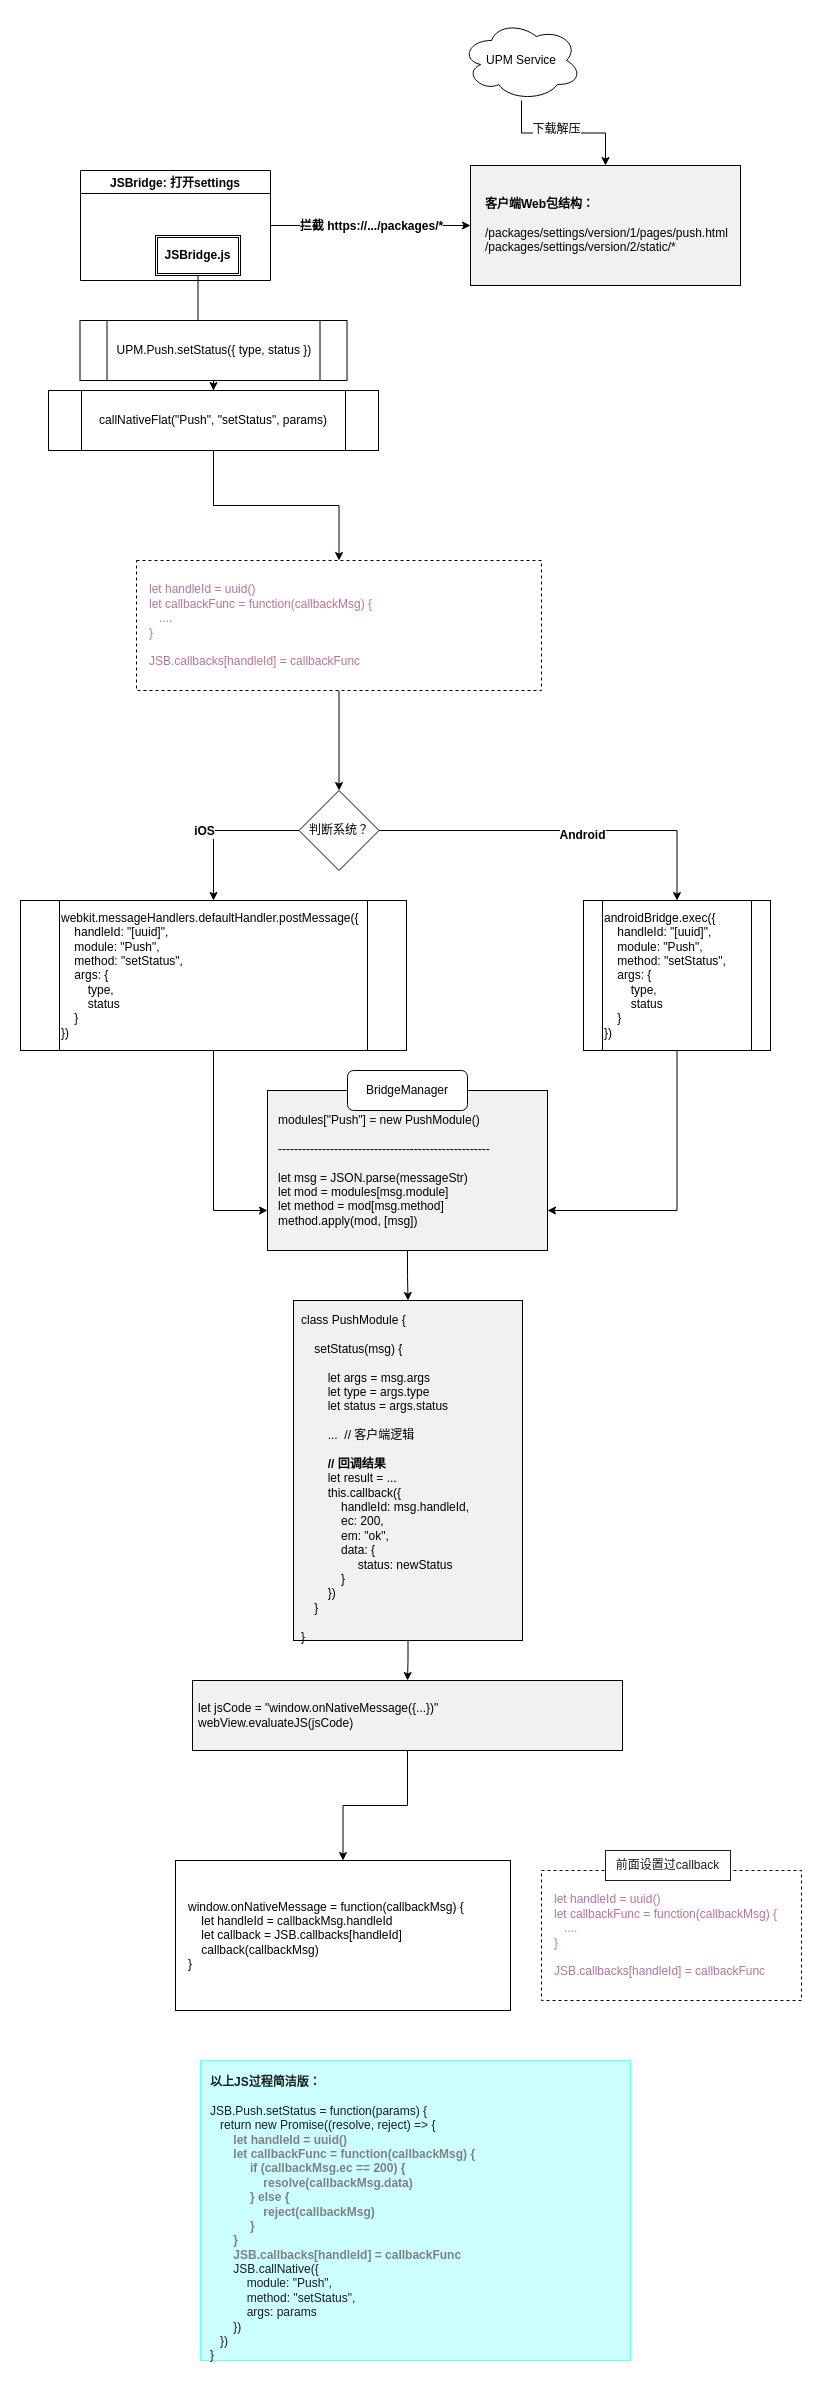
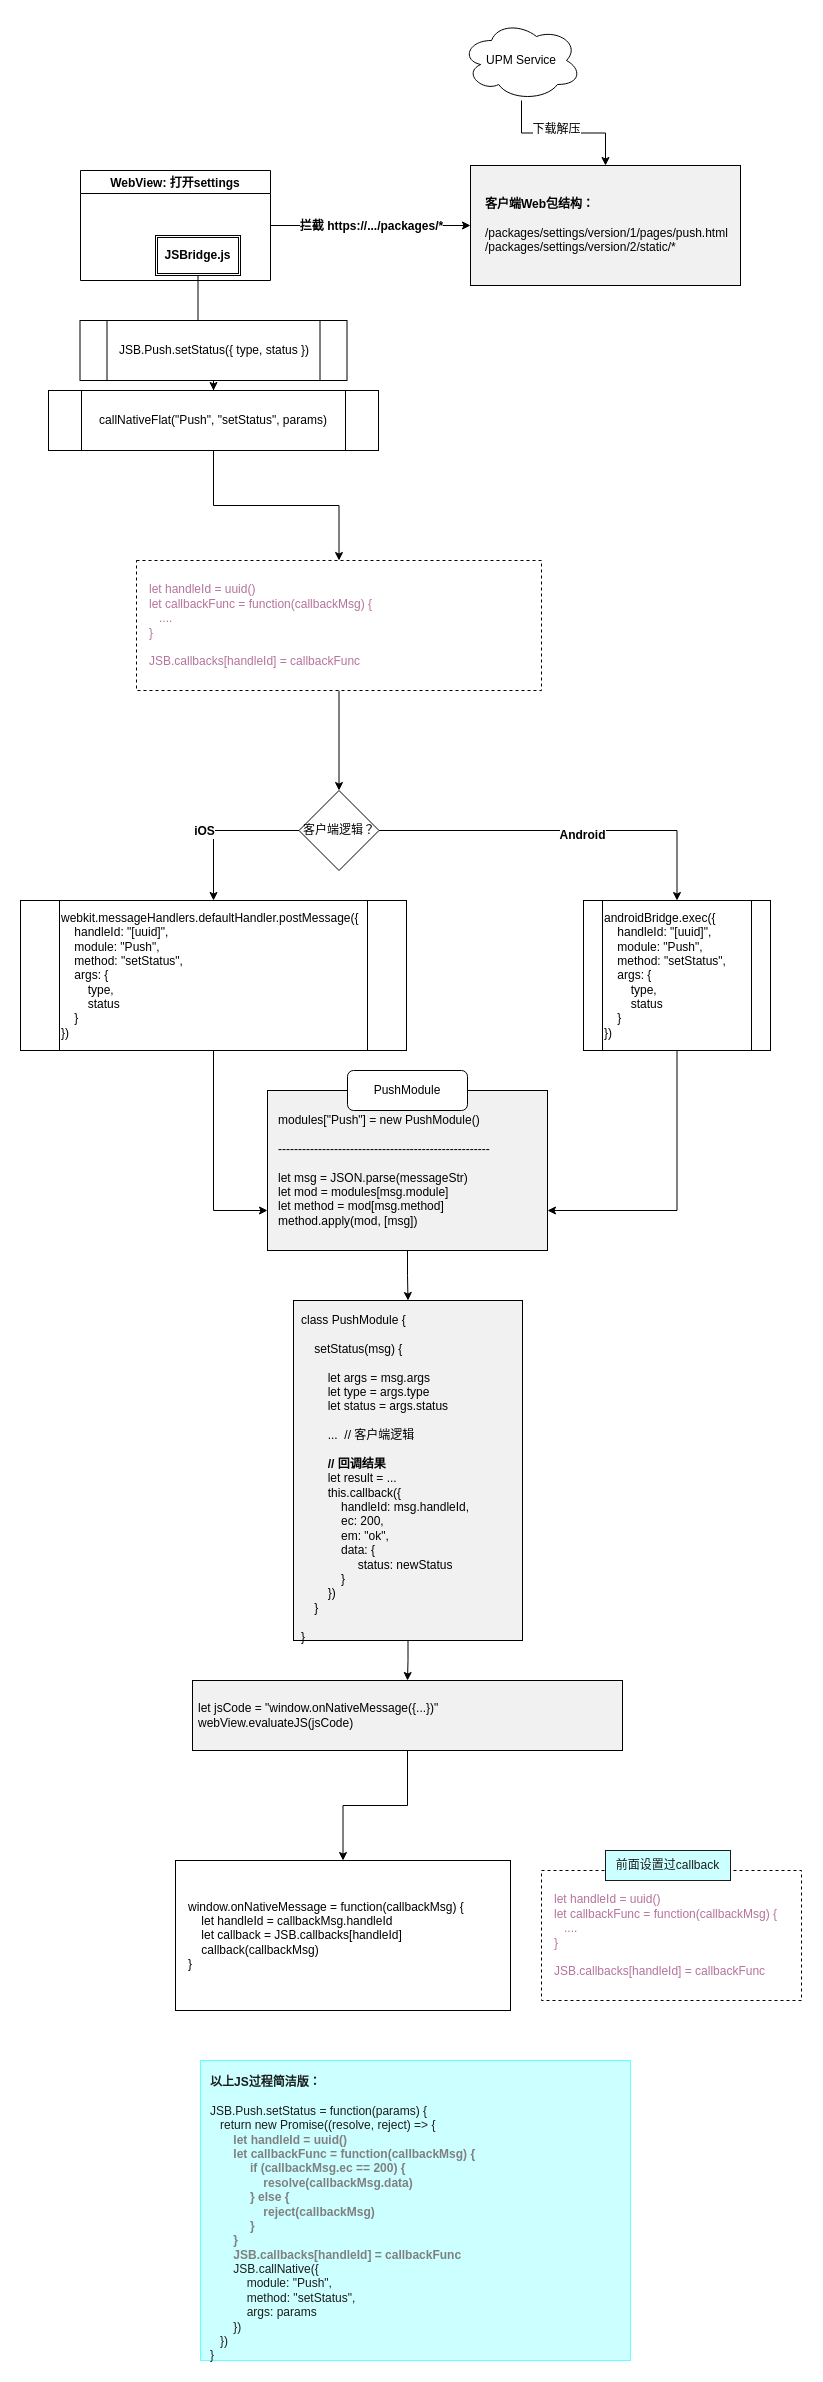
  <mxCell id="0" />
  <mxCell id="1" parent="0" />
  <mxCell id="2" value="&lt;b&gt;客户端Web包结构：&lt;/b&gt;&lt;br&gt;&lt;br&gt;/packages/settings/version/1/pages/push.html&lt;br&gt;/packages/settings/version/2/static/*" style="rounded=0;whiteSpace=wrap;html=1;align=left;spacing=15;fillColor=#F1F1F1;" vertex="1" parent="1"><mxGeometry x="470" y="165" width="270" height="120" as="geometry" /></mxCell>
  <mxCell id="3" style="edgeStyle=orthogonalEdgeStyle;rounded=0;orthogonalLoop=1;jettySize=auto;html=1;" edge="1" parent="1" source="5" target="2"><mxGeometry relative="1" as="geometry" /></mxCell>
  <mxCell id="4" value="下载解压" style="text;html=1;resizable=0;points=[];align=center;verticalAlign=middle;labelBackgroundColor=#ffffff;" vertex="1" connectable="0" parent="3"><mxGeometry x="-0.094" y="4" relative="1" as="geometry"><mxPoint as="offset" /></mxGeometry></mxCell>
  <mxCell id="5" value="UPM Service" style="ellipse;shape=cloud;whiteSpace=wrap;html=1;align=center;" vertex="1" parent="1"><mxGeometry x="461" y="20" width="120" height="80" as="geometry" /></mxCell>
  <mxCell id="6" style="edgeStyle=orthogonalEdgeStyle;rounded=0;orthogonalLoop=1;jettySize=auto;html=1;entryX=0;entryY=0.5;entryDx=0;entryDy=0;" edge="1" parent="1" source="8" target="2"><mxGeometry relative="1" as="geometry" /></mxCell>
  <mxCell id="7" value="拦截 https://.../packages/*" style="text;html=1;resizable=0;points=[];align=center;verticalAlign=middle;labelBackgroundColor=#ffffff;fontStyle=1" vertex="1" connectable="0" parent="6"><mxGeometry x="-0.21" relative="1" as="geometry"><mxPoint x="21" as="offset" /></mxGeometry></mxCell>
- <mxCell id="8" value="JSBridge: 打开settings" style="swimlane;align=center;" vertex="1" parent="1"><mxGeometry x="80" y="170" width="190" height="110" as="geometry"><mxRectangle x="80" y="210" width="150" height="23" as="alternateBounds" /></mxGeometry></mxCell>
+ <mxCell id="8" value="WebView: 打开settings" style="swimlane;align=center;" vertex="1" parent="1"><mxGeometry x="80" y="170" width="190" height="110" as="geometry"><mxRectangle x="80" y="210" width="150" height="23" as="alternateBounds" /></mxGeometry></mxCell>
  <mxCell id="9" value="JSBridge.js" style="shape=ext;double=1;rounded=0;whiteSpace=wrap;html=1;align=center;fontStyle=1" vertex="1" parent="8"><mxGeometry x="75" y="65" width="85" height="40" as="geometry" /></mxCell>
  <mxCell id="10" style="edgeStyle=orthogonalEdgeStyle;rounded=0;orthogonalLoop=1;jettySize=auto;html=1;" edge="1" parent="1" source="9"><mxGeometry relative="1" as="geometry"><mxPoint x="212.5" y="370" as="targetPoint" /></mxGeometry></mxCell>
  <mxCell id="11" style="edgeStyle=orthogonalEdgeStyle;rounded=0;orthogonalLoop=1;jettySize=auto;html=1;" edge="1" parent="1" source="12" target="14"><mxGeometry relative="1" as="geometry" /></mxCell>
- <mxCell id="12" value="UPM.Push.setStatus({ type, status })" style="shape=process;whiteSpace=wrap;html=1;backgroundOutline=1;align=center;" vertex="1" parent="1"><mxGeometry x="79.5" y="320" width="267" height="60" as="geometry" /></mxCell>
+ <mxCell id="12" value="JSB.Push.setStatus({ type, status })" style="shape=process;whiteSpace=wrap;html=1;backgroundOutline=1;align=center;" vertex="1" parent="1"><mxGeometry x="79.5" y="320" width="267" height="60" as="geometry" /></mxCell>
  <mxCell id="13" style="edgeStyle=orthogonalEdgeStyle;rounded=0;orthogonalLoop=1;jettySize=auto;html=1;fontFamily=Helvetica;" edge="1" parent="1" source="14" target="33"><mxGeometry relative="1" as="geometry" /></mxCell>
  <mxCell id="14" value="callNativeFlat(&quot;Push&quot;, &quot;setStatus&quot;, params)" style="shape=process;whiteSpace=wrap;html=1;backgroundOutline=1;align=center;" vertex="1" parent="1"><mxGeometry x="48" y="390" width="330" height="60" as="geometry" /></mxCell>
  <mxCell id="15" style="edgeStyle=orthogonalEdgeStyle;rounded=0;orthogonalLoop=1;jettySize=auto;html=1;exitX=0;exitY=0.5;exitDx=0;exitDy=0;" edge="1" parent="1" source="19" target="21"><mxGeometry relative="1" as="geometry"><mxPoint x="93" y="880" as="targetPoint" /></mxGeometry></mxCell>
  <mxCell id="16" value="iOS" style="text;html=1;resizable=0;points=[];align=center;verticalAlign=middle;labelBackgroundColor=#ffffff;fontStyle=1" vertex="1" connectable="0" parent="15"><mxGeometry x="-0.132" y="26" relative="1" as="geometry"><mxPoint x="-28" y="-26" as="offset" /></mxGeometry></mxCell>
  <mxCell id="17" style="edgeStyle=orthogonalEdgeStyle;rounded=0;orthogonalLoop=1;jettySize=auto;html=1;exitX=1;exitY=0.5;exitDx=0;exitDy=0;entryX=0.5;entryY=0;entryDx=0;entryDy=0;fontFamily=Helvetica;" edge="1" parent="1" source="19" target="23"><mxGeometry relative="1" as="geometry" /></mxCell>
  <mxCell id="18" value="Android" style="text;html=1;resizable=0;points=[];align=center;verticalAlign=middle;labelBackgroundColor=#ffffff;fontFamily=Helvetica;fontStyle=1" vertex="1" connectable="0" parent="17"><mxGeometry x="0.103" y="-4" relative="1" as="geometry"><mxPoint as="offset" /></mxGeometry></mxCell>
- <mxCell id="19" value="判断系统？" style="rhombus;whiteSpace=wrap;html=1;align=center;" vertex="1" parent="1"><mxGeometry x="298.5" y="790" width="80" height="80" as="geometry" /></mxCell>
+ <mxCell id="19" value="客户端逻辑？" style="rhombus;whiteSpace=wrap;html=1;align=center;" vertex="1" parent="1"><mxGeometry x="298.5" y="790" width="80" height="80" as="geometry" /></mxCell>
  <mxCell id="20" style="edgeStyle=orthogonalEdgeStyle;rounded=0;orthogonalLoop=1;jettySize=auto;html=1;entryX=0;entryY=0.75;entryDx=0;entryDy=0;fontFamily=Helvetica;" edge="1" parent="1" source="21" target="27"><mxGeometry relative="1" as="geometry" /></mxCell>
  <mxCell id="21" value="webkit.messageHandlers.defaultHandler.postMessage({&lt;br&gt;&amp;nbsp; &amp;nbsp; handleId: &quot;[uuid]&quot;,&lt;br&gt;&amp;nbsp; &amp;nbsp; module: &quot;Push&quot;,&lt;br&gt;&amp;nbsp; &amp;nbsp; method: &quot;setStatus&quot;,&lt;br&gt;&amp;nbsp; &amp;nbsp; args: {&lt;br&gt;&amp;nbsp; &amp;nbsp; &amp;nbsp; &amp;nbsp; type,&lt;br&gt;&amp;nbsp; &amp;nbsp; &amp;nbsp; &amp;nbsp; status&lt;br&gt;&amp;nbsp; &amp;nbsp; }&lt;br&gt;})" style="shape=process;whiteSpace=wrap;html=1;backgroundOutline=1;align=left;fontFamily=Helvetica;" vertex="1" parent="1"><mxGeometry x="20" y="900" width="386" height="150" as="geometry" /></mxCell>
  <mxCell id="22" style="edgeStyle=orthogonalEdgeStyle;rounded=0;orthogonalLoop=1;jettySize=auto;html=1;entryX=1;entryY=0.75;entryDx=0;entryDy=0;fontFamily=Helvetica;exitX=0.5;exitY=1;exitDx=0;exitDy=0;" edge="1" parent="1" source="23" target="27"><mxGeometry relative="1" as="geometry" /></mxCell>
  <mxCell id="23" value="androidBridge.exec({&lt;br&gt;&amp;nbsp; &amp;nbsp; handleId: &quot;[uuid]&quot;,&lt;br&gt;&amp;nbsp; &amp;nbsp; module: &quot;Push&quot;,&lt;br&gt;&amp;nbsp; &amp;nbsp; method: &quot;setStatus&quot;,&lt;br&gt;&amp;nbsp; &amp;nbsp; args: {&lt;br&gt;&amp;nbsp; &amp;nbsp; &amp;nbsp; &amp;nbsp; type,&lt;br&gt;&amp;nbsp; &amp;nbsp; &amp;nbsp; &amp;nbsp; status&lt;br&gt;&amp;nbsp; &amp;nbsp; }&lt;br&gt;})" style="shape=process;whiteSpace=wrap;html=1;backgroundOutline=1;align=left;fontFamily=Helvetica;" vertex="1" parent="1"><mxGeometry x="583" y="900" width="187" height="150" as="geometry" /></mxCell>
  <mxCell id="24" style="edgeStyle=orthogonalEdgeStyle;rounded=0;orthogonalLoop=1;jettySize=auto;html=1;entryX=0.5;entryY=0;entryDx=0;entryDy=0;fontFamily=Helvetica;" edge="1" parent="1" source="25" target="30"><mxGeometry relative="1" as="geometry" /></mxCell>
  <mxCell id="25" value="class PushModule {&lt;br&gt;&lt;br&gt;&amp;nbsp; &amp;nbsp; setStatus(msg) {&lt;br&gt;&lt;br&gt;&amp;nbsp; &amp;nbsp; &amp;nbsp; &amp;nbsp; let args = msg.args&lt;br&gt;&amp;nbsp; &amp;nbsp; &amp;nbsp; &amp;nbsp; let type = args.type&lt;br&gt;&amp;nbsp; &amp;nbsp; &amp;nbsp; &amp;nbsp; let status = args.status&lt;br&gt;&lt;br&gt;&amp;nbsp; &amp;nbsp; &amp;nbsp; &amp;nbsp; ...&amp;nbsp; // 客户端逻辑&lt;br&gt;&lt;br&gt;&amp;nbsp; &amp;nbsp; &amp;nbsp; &amp;nbsp; &lt;b&gt;// 回调结果&lt;/b&gt;&lt;br&gt;&amp;nbsp; &amp;nbsp; &amp;nbsp; &amp;nbsp; let result = ...&lt;br&gt;&amp;nbsp; &amp;nbsp; &amp;nbsp; &amp;nbsp; this.callback({&lt;br&gt;&amp;nbsp; &amp;nbsp; &amp;nbsp; &amp;nbsp; &amp;nbsp; &amp;nbsp; handleId: msg.handleId,&lt;br&gt;&amp;nbsp; &amp;nbsp; &amp;nbsp; &amp;nbsp; &amp;nbsp; &amp;nbsp; ec: 200,&lt;br&gt;&amp;nbsp; &amp;nbsp; &amp;nbsp; &amp;nbsp; &amp;nbsp; &amp;nbsp; em: &quot;ok&quot;,&lt;br&gt;&amp;nbsp; &amp;nbsp; &amp;nbsp; &amp;nbsp; &amp;nbsp; &amp;nbsp; data: {&lt;br&gt;&amp;nbsp; &amp;nbsp; &amp;nbsp; &amp;nbsp; &amp;nbsp; &amp;nbsp; &amp;nbsp; &amp;nbsp; &amp;nbsp;status: newStatus&lt;br&gt;&amp;nbsp; &amp;nbsp; &amp;nbsp; &amp;nbsp; &amp;nbsp; &amp;nbsp; }&lt;br&gt;&amp;nbsp; &amp;nbsp; &amp;nbsp; &amp;nbsp; })&lt;br&gt;&amp;nbsp; &amp;nbsp; }&lt;br&gt;&lt;br&gt;}" style="rounded=0;whiteSpace=wrap;html=1;fontFamily=Helvetica;align=left;verticalAlign=top;fillColor=#F1F1F1;spacing=8;" vertex="1" parent="1"><mxGeometry x="293" y="1300" width="229" height="340" as="geometry" /></mxCell>
  <mxCell id="26" style="edgeStyle=orthogonalEdgeStyle;rounded=0;orthogonalLoop=1;jettySize=auto;html=1;fontFamily=Helvetica;" edge="1" parent="1" source="27" target="25"><mxGeometry relative="1" as="geometry"><mxPoint x="420" y="1230" as="targetPoint" /></mxGeometry></mxCell>
  <mxCell id="27" value="modules[&quot;Push&quot;] = new PushModule()&lt;br&gt;&lt;br&gt;-----------------------------------------------------&lt;br&gt;&lt;br&gt;let msg = JSON.parse(messageStr)&lt;br&gt;let mod = modules[msg.module]&lt;br&gt;let method = mod[msg.method]&lt;br&gt;method.apply(mod, [msg])" style="rounded=0;whiteSpace=wrap;html=1;fontFamily=Helvetica;align=left;spacing=11;fillColor=#F1F1F1;" vertex="1" parent="1"><mxGeometry x="267" y="1090" width="280" height="160" as="geometry" /></mxCell>
- <mxCell id="28" value="BridgeManager" style="rounded=1;whiteSpace=wrap;html=1;fontFamily=Helvetica;align=center;" vertex="1" parent="1"><mxGeometry x="347" y="1070" width="120" height="40" as="geometry" /></mxCell>
+ <mxCell id="28" value="PushModule" style="rounded=1;whiteSpace=wrap;html=1;fontFamily=Helvetica;align=center;" vertex="1" parent="1"><mxGeometry x="347" y="1070" width="120" height="40" as="geometry" /></mxCell>
  <mxCell id="29" style="edgeStyle=orthogonalEdgeStyle;rounded=0;orthogonalLoop=1;jettySize=auto;html=1;fontFamily=Helvetica;" edge="1" parent="1" source="30" target="31"><mxGeometry relative="1" as="geometry" /></mxCell>
  <mxCell id="30" value="let jsCode = &quot;window.onNativeMessage({...})&quot;&lt;br&gt;webView.evaluateJS(jsCode)" style="rounded=0;whiteSpace=wrap;html=1;fontFamily=Helvetica;align=left;spacing=6;labelBackgroundColor=none;fillColor=#F1F1F1;" vertex="1" parent="1"><mxGeometry x="192" y="1680" width="430" height="70" as="geometry" /></mxCell>
  <mxCell id="31" value="window.onNativeMessage = function(callbackMsg) {&lt;br&gt;&amp;nbsp; &amp;nbsp; let handleId = callbackMsg.handleId&lt;br&gt;&amp;nbsp; &amp;nbsp; let callback = JSB.callbacks[handleId]&lt;br&gt;&amp;nbsp; &amp;nbsp; callback(callbackMsg)&lt;br&gt;}" style="rounded=0;whiteSpace=wrap;html=1;labelBackgroundColor=none;fillColor=#FFFFFF;fontFamily=Helvetica;align=left;spacing=13;" vertex="1" parent="1"><mxGeometry x="175" y="1860" width="335" height="150" as="geometry" /></mxCell>
  <mxCell id="32" style="edgeStyle=orthogonalEdgeStyle;rounded=0;orthogonalLoop=1;jettySize=auto;html=1;fontFamily=Helvetica;" edge="1" parent="1" source="33" target="19"><mxGeometry relative="1" as="geometry" /></mxCell>
  <mxCell id="33" value="let handleId = uuid()&lt;br&gt;let callbackFunc = function(callbackMsg) {&lt;br&gt;&amp;nbsp; &amp;nbsp;....&lt;br&gt;}&lt;br&gt;&lt;br&gt;JSB.callbacks[handleId] = callbackFunc" style="rounded=0;whiteSpace=wrap;html=1;labelBackgroundColor=none;fillColor=#FFFFFF;fontFamily=Helvetica;align=left;spacing=13;dashed=1;fontColor=#B5739D;" vertex="1" parent="1"><mxGeometry x="136" y="560" width="405" height="130" as="geometry" /></mxCell>
  <mxCell id="34" value="let handleId = uuid()&lt;br&gt;let callbackFunc = function(callbackMsg) {&lt;br&gt;&amp;nbsp; &amp;nbsp;....&lt;br&gt;}&lt;br&gt;&lt;br&gt;JSB.callbacks[handleId] = callbackFunc" style="rounded=0;whiteSpace=wrap;html=1;labelBackgroundColor=none;fillColor=#FFFFFF;fontFamily=Helvetica;align=left;spacing=13;dashed=1;fontColor=#B5739D;" vertex="1" parent="1"><mxGeometry x="541" y="1870" width="260" height="130" as="geometry" /></mxCell>
  <mxCell id="35" value="&lt;b&gt;以上JS过程简洁版：&lt;/b&gt;&lt;br&gt;&lt;br&gt;JSB.Push.setStatus = function(params) {&lt;br&gt;&amp;nbsp; &amp;nbsp;return new Promise((resolve, reject) =&amp;gt; {&lt;br&gt;&amp;nbsp; &amp;nbsp; &amp;nbsp; &amp;nbsp;&lt;font color=&quot;#808080&quot;&gt;&lt;b&gt;let handleId = uuid()&lt;br&gt;&amp;nbsp; &amp;nbsp; &amp;nbsp; &amp;nbsp;let callbackFunc = function(callbackMsg) {&lt;br&gt;&amp;nbsp; &amp;nbsp; &amp;nbsp; &amp;nbsp; &amp;nbsp; &amp;nbsp; if (callbackMsg.ec == 200) {&lt;br&gt;&amp;nbsp; &amp;nbsp; &amp;nbsp; &amp;nbsp; &amp;nbsp; &amp;nbsp; &amp;nbsp; &amp;nbsp; resolve(callbackMsg.data)&lt;br&gt;&amp;nbsp; &amp;nbsp; &amp;nbsp; &amp;nbsp; &amp;nbsp; &amp;nbsp; } else {&lt;br&gt;&amp;nbsp; &amp;nbsp; &amp;nbsp; &amp;nbsp; &amp;nbsp; &amp;nbsp; &amp;nbsp; &amp;nbsp; reject(callbackMsg)&lt;br&gt;&amp;nbsp; &amp;nbsp; &amp;nbsp; &amp;nbsp; &amp;nbsp; &amp;nbsp; }&lt;br&gt;&amp;nbsp; &amp;nbsp; &amp;nbsp; &amp;nbsp;}&lt;br&gt;&lt;/b&gt;&lt;b&gt;&amp;nbsp; &amp;nbsp; &amp;nbsp; &amp;nbsp;JSB.callbacks[handleId] = callbackFunc&lt;/b&gt;&lt;/font&gt;&lt;br&gt;&amp;nbsp; &amp;nbsp; &amp;nbsp; &amp;nbsp;JSB.callNative({ &lt;br&gt;&amp;nbsp; &amp;nbsp; &amp;nbsp; &amp;nbsp; &amp;nbsp; &amp;nbsp;module: &quot;Push&quot;,&lt;br&gt;&amp;nbsp; &amp;nbsp; &amp;nbsp; &amp;nbsp; &amp;nbsp; &amp;nbsp;method: &quot;setStatus&quot;,&lt;br&gt;&amp;nbsp; &amp;nbsp; &amp;nbsp; &amp;nbsp; &amp;nbsp; &amp;nbsp;args: params&lt;br&gt;&amp;nbsp; &amp;nbsp; &amp;nbsp; &amp;nbsp;})&lt;br&gt;&amp;nbsp; &amp;nbsp;})&lt;br&gt;}" style="rounded=0;whiteSpace=wrap;html=1;labelBackgroundColor=none;fillColor=#CCFFFF;fontFamily=Helvetica;fontColor=#1C1C1C;align=left;spacing=10;verticalAlign=top;strokeColor=#66FFFF;" vertex="1" parent="1"><mxGeometry x="200" y="2060" width="430" height="300" as="geometry" /></mxCell>
- <mxCell id="36" value="前面设置过callback" style="rounded=0;whiteSpace=wrap;html=1;labelBackgroundColor=none;strokeColor=#1C1C1C;fillColor=#FFFFFF;fontFamily=Helvetica;fontColor=#1C1C1C;align=center;" vertex="1" parent="1"><mxGeometry x="605" y="1850" width="125" height="30" as="geometry" /></mxCell>
+ <mxCell id="36" value="前面设置过callback" style="rounded=0;whiteSpace=wrap;html=1;labelBackgroundColor=none;strokeColor=#1C1C1C;fillColor=#ccffff;fontFamily=Helvetica;fontColor=#1C1C1C;align=center;" vertex="1" parent="1"><mxGeometry x="605" y="1850" width="125" height="30" as="geometry" /></mxCell>
